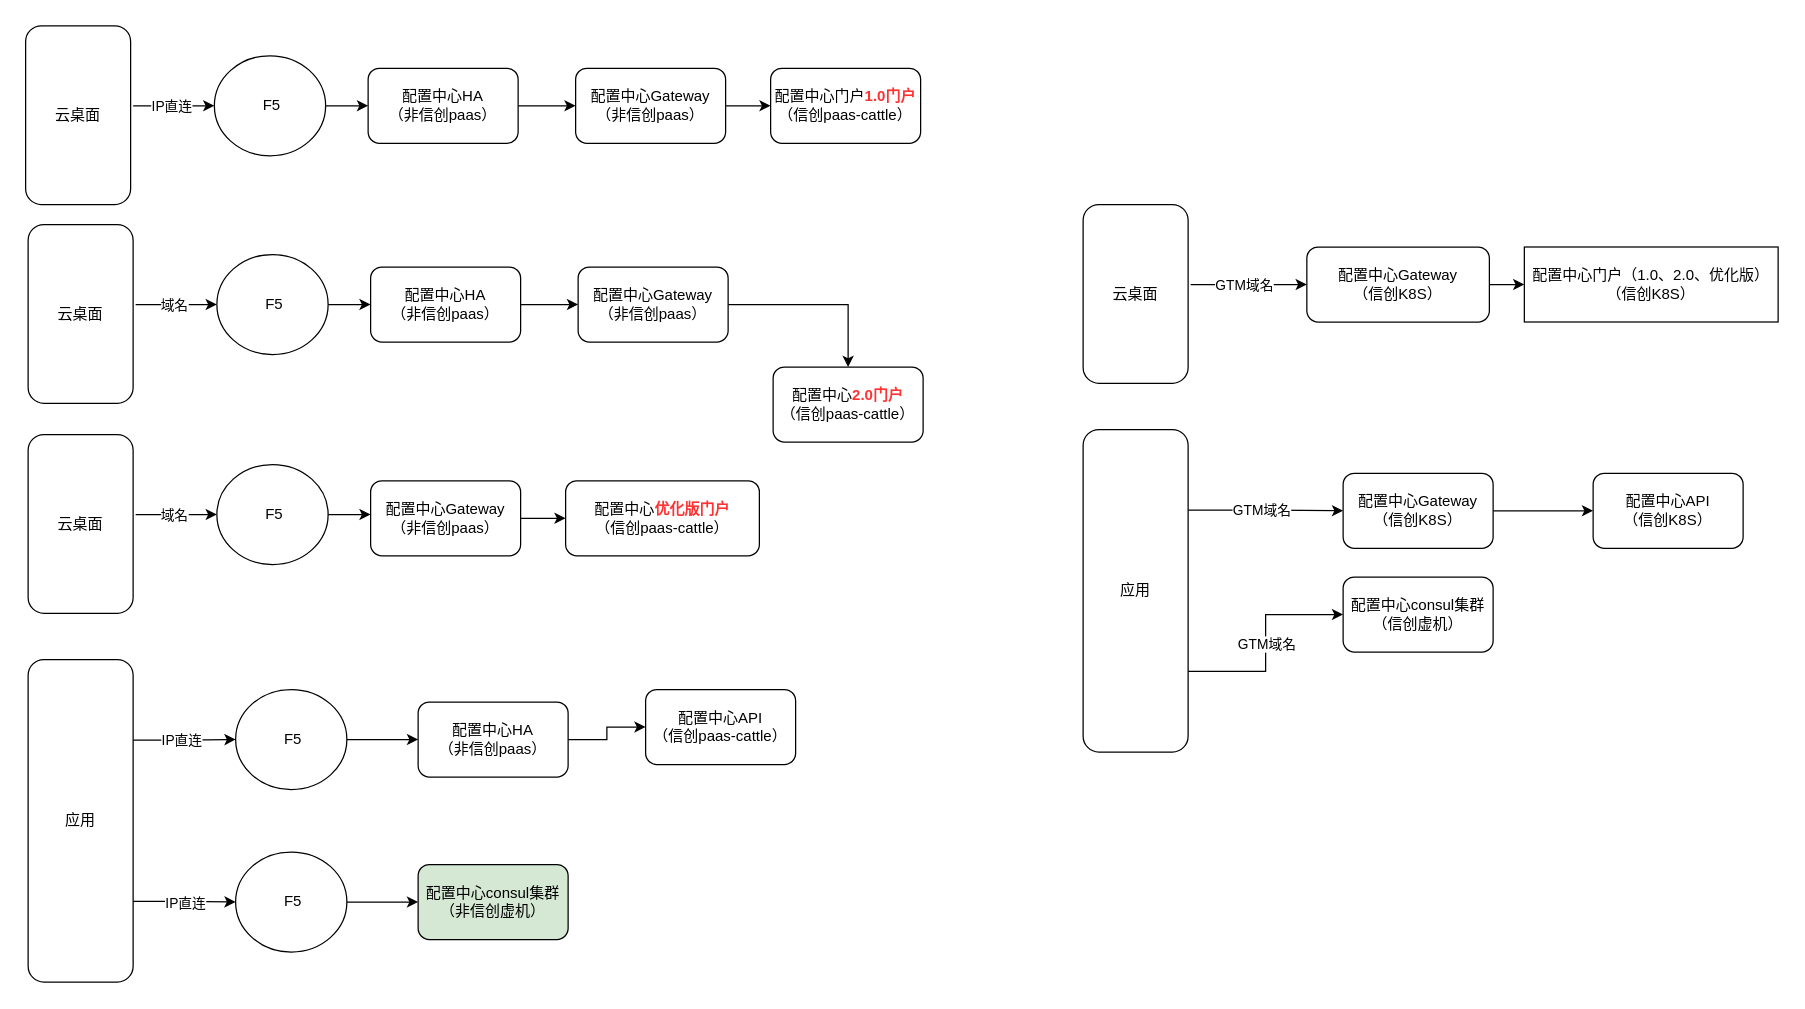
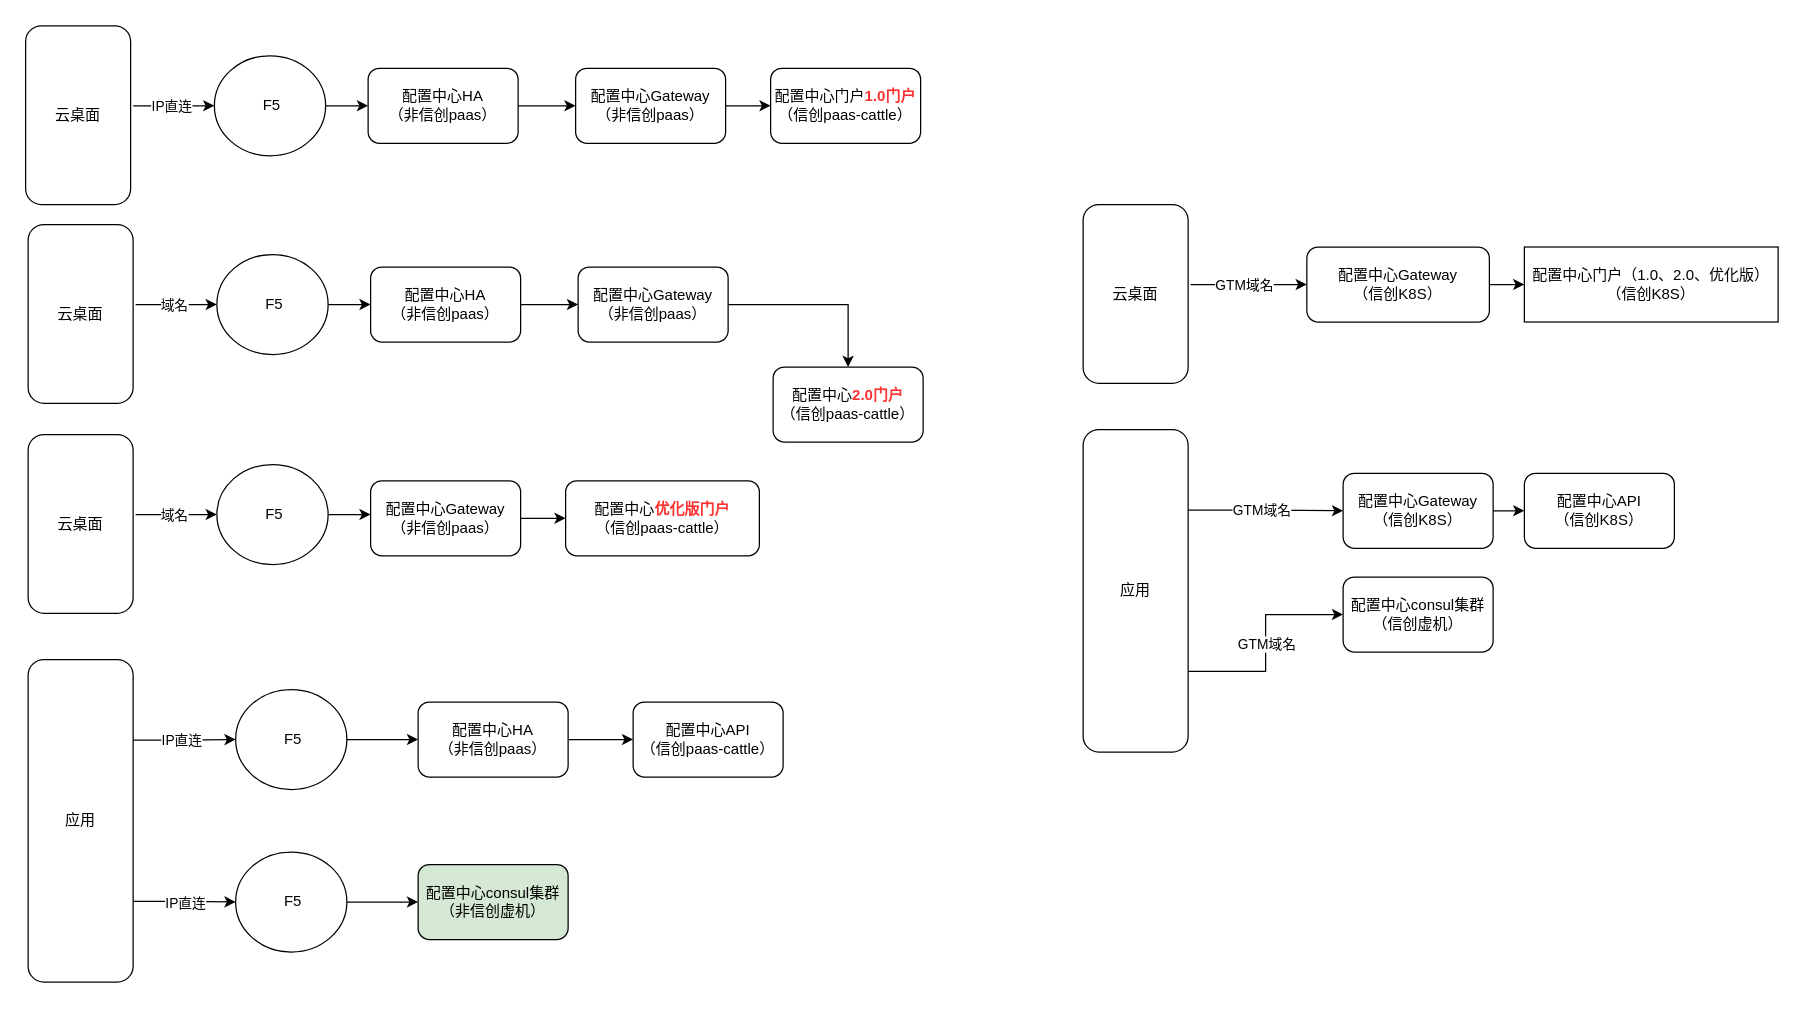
  <mxCell id="0" />
  <mxCell id="1" parent="0" />
  <mxCell id="2" style="edgeStyle=orthogonalEdgeStyle;rounded=0;orthogonalLoop=1;jettySize=auto;html=1;exitX=1;exitY=0.25;exitDx=0;exitDy=0;entryX=0;entryY=0.5;entryDx=0;entryDy=0;" edge="1" parent="1" source="6" target="8"><mxGeometry relative="1" as="geometry" /></mxCell>
  <mxCell id="3" value="IP直连" style="edgeLabel;html=1;align=center;verticalAlign=middle;resizable=0;points=[];" vertex="1" connectable="0" parent="2"><mxGeometry x="-0.068" y="1" relative="1" as="geometry"><mxPoint y="1" as="offset" /></mxGeometry></mxCell>
  <mxCell id="4" style="edgeStyle=orthogonalEdgeStyle;rounded=0;orthogonalLoop=1;jettySize=auto;html=1;exitX=1;exitY=0.75;exitDx=0;exitDy=0;entryX=0;entryY=0.5;entryDx=0;entryDy=0;" edge="1" parent="1" source="6" target="23"><mxGeometry relative="1" as="geometry"><mxPoint x="179" y="718" as="targetPoint" /></mxGeometry></mxCell>
  <mxCell id="5" value="IP直连" style="edgeLabel;html=1;align=center;verticalAlign=middle;resizable=0;points=[];" vertex="1" connectable="0" parent="4"><mxGeometry x="0.004" relative="1" as="geometry"><mxPoint y="1" as="offset" /></mxGeometry></mxCell>
  <mxCell id="6" value="应用" style="rounded=1;whiteSpace=wrap;html=1;" vertex="1" parent="1"><mxGeometry x="22" y="527" width="84" height="258" as="geometry" /></mxCell>
  <mxCell id="7" style="edgeStyle=orthogonalEdgeStyle;rounded=0;orthogonalLoop=1;jettySize=auto;html=1;exitX=1;exitY=0.5;exitDx=0;exitDy=0;entryX=0;entryY=0.5;entryDx=0;entryDy=0;" edge="1" parent="1" source="8" target="10"><mxGeometry relative="1" as="geometry" /></mxCell>
  <mxCell id="8" value="&amp;nbsp;F5" style="ellipse;whiteSpace=wrap;html=1;" vertex="1" parent="1"><mxGeometry x="188" y="551" width="89" height="80" as="geometry" /></mxCell>
  <mxCell id="9" value="" style="edgeStyle=orthogonalEdgeStyle;rounded=0;orthogonalLoop=1;jettySize=auto;html=1;" edge="1" parent="1" source="10" target="22"><mxGeometry relative="1" as="geometry" /></mxCell>
  <mxCell id="10" value="配置中心HA&lt;br&gt;（非信创paas）" style="rounded=1;whiteSpace=wrap;html=1;" vertex="1" parent="1"><mxGeometry x="334" y="561" width="120" height="60" as="geometry" /></mxCell>
  <mxCell id="11" style="edgeStyle=orthogonalEdgeStyle;rounded=0;orthogonalLoop=1;jettySize=auto;html=1;exitX=1;exitY=0.5;exitDx=0;exitDy=0;entryX=0;entryY=0.5;entryDx=0;entryDy=0;" edge="1" parent="1" source="23" target="12"><mxGeometry relative="1" as="geometry"><mxPoint x="350" y="721" as="sourcePoint" /></mxGeometry></mxCell>
  <mxCell id="12" value="配置中心consul集群&lt;div&gt;（非信创虚机）&lt;/div&gt;" style="rounded=1;whiteSpace=wrap;html=1;fillColor=#d5e8d4;" vertex="1" parent="1"><mxGeometry x="334" y="691" width="120" height="60" as="geometry" /></mxCell>
  <mxCell id="13" style="edgeStyle=orthogonalEdgeStyle;rounded=0;orthogonalLoop=1;jettySize=auto;html=1;exitX=1;exitY=0.25;exitDx=0;exitDy=0;" edge="1" parent="1" source="17" target="19"><mxGeometry relative="1" as="geometry"><mxPoint x="1074" y="407" as="targetPoint" /></mxGeometry></mxCell>
  <mxCell id="14" value="GTM域名" style="edgeLabel;html=1;align=center;verticalAlign=middle;resizable=0;points=[];" vertex="1" connectable="0" parent="13"><mxGeometry x="-0.068" y="1" relative="1" as="geometry"><mxPoint y="1" as="offset" /></mxGeometry></mxCell>
  <mxCell id="15" style="edgeStyle=orthogonalEdgeStyle;rounded=0;orthogonalLoop=1;jettySize=auto;html=1;exitX=1;exitY=0.75;exitDx=0;exitDy=0;entryX=0;entryY=0.5;entryDx=0;entryDy=0;" edge="1" parent="1" source="17" target="20"><mxGeometry relative="1" as="geometry"><mxPoint x="1074" y="537" as="targetPoint" /></mxGeometry></mxCell>
  <mxCell id="16" value="GTM域名" style="edgeLabel;html=1;align=center;verticalAlign=middle;resizable=0;points=[];" vertex="1" connectable="0" parent="15"><mxGeometry x="0.004" relative="1" as="geometry"><mxPoint y="1" as="offset" /></mxGeometry></mxCell>
  <mxCell id="17" value="应用" style="rounded=1;whiteSpace=wrap;html=1;" vertex="1" parent="1"><mxGeometry x="866" y="343" width="84" height="258" as="geometry" /></mxCell>
  <mxCell id="18" value="" style="edgeStyle=orthogonalEdgeStyle;rounded=0;orthogonalLoop=1;jettySize=auto;html=1;" edge="1" parent="1" source="19" target="21"><mxGeometry relative="1" as="geometry" /></mxCell>
  <mxCell id="19" value="配置中心Gateway&lt;div&gt;（信创K8S）&lt;/div&gt;" style="rounded=1;whiteSpace=wrap;html=1;" vertex="1" parent="1"><mxGeometry x="1074" y="378" width="120" height="60" as="geometry" /></mxCell>
  <mxCell id="20" value="配置中心consul集群&lt;div&gt;（信创虚机）&lt;/div&gt;" style="rounded=1;whiteSpace=wrap;html=1;" vertex="1" parent="1"><mxGeometry x="1074" y="461" width="120" height="60" as="geometry" /></mxCell>
- <mxCell id="21" value="配置中心API&lt;div&gt;（信创K8S）&lt;/div&gt;" style="whiteSpace=wrap;html=1;rounded=1;" vertex="1" parent="1"><mxGeometry x="1274" y="378" width="120" height="60" as="geometry" /></mxCell>
- <mxCell id="22" value="配置中心API&lt;div&gt;（信创paas-cattle）&lt;/div&gt;" style="whiteSpace=wrap;html=1;rounded=1;" vertex="1" parent="1"><mxGeometry x="516" y="551" width="120" height="60" as="geometry" /></mxCell>
+ <mxCell id="21" value="配置中心API&lt;div&gt;（信创K8S）&lt;/div&gt;" style="whiteSpace=wrap;html=1;rounded=1;" vertex="1" parent="1"><mxGeometry x="1219" y="378" width="120" height="60" as="geometry" /></mxCell>
+ <mxCell id="22" value="配置中心API&lt;div&gt;（信创paas-cattle）&lt;/div&gt;" style="whiteSpace=wrap;html=1;rounded=1;" vertex="1" parent="1"><mxGeometry x="506" y="561" width="120" height="60" as="geometry" /></mxCell>
  <mxCell id="23" value="&amp;nbsp;F5" style="ellipse;whiteSpace=wrap;html=1;" vertex="1" parent="1"><mxGeometry x="188" y="681" width="89" height="80" as="geometry" /></mxCell>
  <mxCell id="24" style="edgeStyle=orthogonalEdgeStyle;rounded=0;orthogonalLoop=1;jettySize=auto;html=1;exitX=1.024;exitY=0.448;exitDx=0;exitDy=0;entryX=0;entryY=0.5;entryDx=0;entryDy=0;exitPerimeter=0;" edge="1" parent="1" source="26" target="28"><mxGeometry relative="1" as="geometry" /></mxCell>
  <mxCell id="25" value="IP直连" style="edgeLabel;html=1;align=center;verticalAlign=middle;resizable=0;points=[];" vertex="1" connectable="0" parent="24"><mxGeometry x="-0.068" y="1" relative="1" as="geometry"><mxPoint y="1" as="offset" /></mxGeometry></mxCell>
  <mxCell id="26" value="云桌面" style="rounded=1;whiteSpace=wrap;html=1;" vertex="1" parent="1"><mxGeometry x="20" y="20" width="84" height="143" as="geometry" /></mxCell>
  <mxCell id="27" style="edgeStyle=orthogonalEdgeStyle;rounded=0;orthogonalLoop=1;jettySize=auto;html=1;exitX=1;exitY=0.5;exitDx=0;exitDy=0;entryX=0;entryY=0.5;entryDx=0;entryDy=0;" edge="1" parent="1" source="28" target="30"><mxGeometry relative="1" as="geometry" /></mxCell>
  <mxCell id="28" value="&amp;nbsp;F5" style="ellipse;whiteSpace=wrap;html=1;" vertex="1" parent="1"><mxGeometry x="171" y="44" width="89" height="80" as="geometry" /></mxCell>
  <mxCell id="29" value="" style="edgeStyle=orthogonalEdgeStyle;rounded=0;orthogonalLoop=1;jettySize=auto;html=1;" edge="1" parent="1" source="30" target="33"><mxGeometry relative="1" as="geometry" /></mxCell>
  <mxCell id="30" value="配置中心HA&lt;br&gt;（非信创paas）" style="rounded=1;whiteSpace=wrap;html=1;" vertex="1" parent="1"><mxGeometry x="294" y="54" width="120" height="60" as="geometry" /></mxCell>
  <mxCell id="31" value="配置中心门户&lt;b&gt;&lt;font color=&quot;#ff3333&quot;&gt;1.0门户&lt;/font&gt;&lt;/b&gt;&lt;div&gt;（信创paas-cattle）&lt;/div&gt;" style="whiteSpace=wrap;html=1;rounded=1;" vertex="1" parent="1"><mxGeometry x="616" y="54" width="120" height="60" as="geometry" /></mxCell>
  <mxCell id="32" value="" style="edgeStyle=orthogonalEdgeStyle;rounded=0;orthogonalLoop=1;jettySize=auto;html=1;" edge="1" parent="1" source="33" target="31"><mxGeometry relative="1" as="geometry" /></mxCell>
  <mxCell id="33" value="配置中心Gateway&lt;br&gt;（非信创paas）" style="rounded=1;whiteSpace=wrap;html=1;" vertex="1" parent="1"><mxGeometry x="460" y="54" width="120" height="60" as="geometry" /></mxCell>
  <mxCell id="34" style="edgeStyle=orthogonalEdgeStyle;rounded=0;orthogonalLoop=1;jettySize=auto;html=1;exitX=1.024;exitY=0.448;exitDx=0;exitDy=0;entryX=0;entryY=0.5;entryDx=0;entryDy=0;exitPerimeter=0;" edge="1" parent="1" source="36" target="38"><mxGeometry relative="1" as="geometry" /></mxCell>
  <mxCell id="35" value="域名" style="edgeLabel;html=1;align=center;verticalAlign=middle;resizable=0;points=[];" vertex="1" connectable="0" parent="34"><mxGeometry x="-0.068" y="1" relative="1" as="geometry"><mxPoint y="1" as="offset" /></mxGeometry></mxCell>
  <mxCell id="36" value="云桌面" style="rounded=1;whiteSpace=wrap;html=1;" vertex="1" parent="1"><mxGeometry x="22" y="179" width="84" height="143" as="geometry" /></mxCell>
  <mxCell id="37" style="edgeStyle=orthogonalEdgeStyle;rounded=0;orthogonalLoop=1;jettySize=auto;html=1;exitX=1;exitY=0.5;exitDx=0;exitDy=0;entryX=0;entryY=0.5;entryDx=0;entryDy=0;" edge="1" parent="1" source="38" target="40"><mxGeometry relative="1" as="geometry" /></mxCell>
  <mxCell id="38" value="&amp;nbsp;F5" style="ellipse;whiteSpace=wrap;html=1;" vertex="1" parent="1"><mxGeometry x="173" y="203" width="89" height="80" as="geometry" /></mxCell>
  <mxCell id="39" value="" style="edgeStyle=orthogonalEdgeStyle;rounded=0;orthogonalLoop=1;jettySize=auto;html=1;" edge="1" parent="1" source="40" target="43"><mxGeometry relative="1" as="geometry" /></mxCell>
  <mxCell id="40" value="配置中心HA&lt;br&gt;（非信创paas）" style="rounded=1;whiteSpace=wrap;html=1;" vertex="1" parent="1"><mxGeometry x="296" y="213" width="120" height="60" as="geometry" /></mxCell>
  <mxCell id="41" value="配置中心&lt;b&gt;&lt;font color=&quot;#ff3333&quot;&gt;2.0门户&lt;/font&gt;&lt;/b&gt;&lt;div&gt;（信创paas-cattle）&lt;/div&gt;" style="whiteSpace=wrap;html=1;rounded=1;" vertex="1" parent="1"><mxGeometry x="618" y="293" width="120" height="60" as="geometry" /></mxCell>
  <mxCell id="42" value="" style="edgeStyle=orthogonalEdgeStyle;rounded=0;orthogonalLoop=1;jettySize=auto;html=1;" edge="1" parent="1" source="43" target="41"><mxGeometry relative="1" as="geometry" /></mxCell>
  <mxCell id="43" value="配置中心Gateway&lt;br&gt;（非信创paas）" style="rounded=1;whiteSpace=wrap;html=1;" vertex="1" parent="1"><mxGeometry x="462" y="213" width="120" height="60" as="geometry" /></mxCell>
  <mxCell id="44" style="edgeStyle=orthogonalEdgeStyle;rounded=0;orthogonalLoop=1;jettySize=auto;html=1;exitX=1.024;exitY=0.448;exitDx=0;exitDy=0;entryX=0;entryY=0.5;entryDx=0;entryDy=0;exitPerimeter=0;" edge="1" parent="1" source="46" target="48"><mxGeometry relative="1" as="geometry" /></mxCell>
  <mxCell id="45" value="域名" style="edgeLabel;html=1;align=center;verticalAlign=middle;resizable=0;points=[];" vertex="1" connectable="0" parent="44"><mxGeometry x="-0.068" y="1" relative="1" as="geometry"><mxPoint y="1" as="offset" /></mxGeometry></mxCell>
  <mxCell id="46" value="云桌面" style="rounded=1;whiteSpace=wrap;html=1;" vertex="1" parent="1"><mxGeometry x="22" y="347" width="84" height="143" as="geometry" /></mxCell>
  <mxCell id="47" style="edgeStyle=orthogonalEdgeStyle;rounded=0;orthogonalLoop=1;jettySize=auto;html=1;exitX=1;exitY=0.5;exitDx=0;exitDy=0;entryX=0;entryY=0.5;entryDx=0;entryDy=0;" edge="1" parent="1" source="48"><mxGeometry relative="1" as="geometry"><mxPoint x="296" y="411" as="targetPoint" /></mxGeometry></mxCell>
  <mxCell id="48" value="&amp;nbsp;F5" style="ellipse;whiteSpace=wrap;html=1;" vertex="1" parent="1"><mxGeometry x="173" y="371" width="89" height="80" as="geometry" /></mxCell>
  <mxCell id="49" value="配置中心&lt;b&gt;&lt;font color=&quot;#ff3333&quot;&gt;优化版门户&lt;/font&gt;&lt;/b&gt;&lt;div&gt;（信创paas-cattle）&lt;/div&gt;" style="whiteSpace=wrap;html=1;rounded=1;" vertex="1" parent="1"><mxGeometry x="452" y="384" width="155" height="60" as="geometry" /></mxCell>
  <mxCell id="50" value="" style="edgeStyle=orthogonalEdgeStyle;rounded=0;orthogonalLoop=1;jettySize=auto;html=1;" edge="1" parent="1" source="51" target="49"><mxGeometry relative="1" as="geometry" /></mxCell>
  <mxCell id="51" value="配置中心Gateway&lt;br&gt;（非信创paas）" style="rounded=1;whiteSpace=wrap;html=1;" vertex="1" parent="1"><mxGeometry x="296" y="384" width="120" height="60" as="geometry" /></mxCell>
  <mxCell id="52" style="edgeStyle=orthogonalEdgeStyle;rounded=0;orthogonalLoop=1;jettySize=auto;html=1;exitX=1.024;exitY=0.448;exitDx=0;exitDy=0;entryX=0;entryY=0.5;entryDx=0;entryDy=0;exitPerimeter=0;" edge="1" parent="1" source="54" target="56"><mxGeometry relative="1" as="geometry"><mxPoint x="1017" y="227" as="targetPoint" /></mxGeometry></mxCell>
  <mxCell id="53" value="GTM域名" style="edgeLabel;html=1;align=center;verticalAlign=middle;resizable=0;points=[];" vertex="1" connectable="0" parent="52"><mxGeometry x="-0.162" relative="1" as="geometry"><mxPoint x="3" as="offset" /></mxGeometry></mxCell>
  <mxCell id="54" value="云桌面" style="rounded=1;whiteSpace=wrap;html=1;" vertex="1" parent="1"><mxGeometry x="866" y="163" width="84" height="143" as="geometry" /></mxCell>
  <mxCell id="55" value="" style="edgeStyle=orthogonalEdgeStyle;rounded=0;orthogonalLoop=1;jettySize=auto;html=1;" edge="1" parent="1" source="56" target="57"><mxGeometry relative="1" as="geometry" /></mxCell>
  <mxCell id="56" value="配置中心Gateway&lt;div&gt;（信创K8S）&lt;/div&gt;" style="rounded=1;whiteSpace=wrap;html=1;" vertex="1" parent="1"><mxGeometry x="1044.98" y="197" width="146.02" height="60" as="geometry" /></mxCell>
  <mxCell id="57" value="配置中心门户（1.0、2.0、优化版）&lt;div&gt;（信创K8S）&lt;/div&gt;" style="whiteSpace=wrap;html=1;rounded=0;" vertex="1" parent="1"><mxGeometry x="1218.98" y="197" width="203.02" height="60" as="geometry" /></mxCell>
